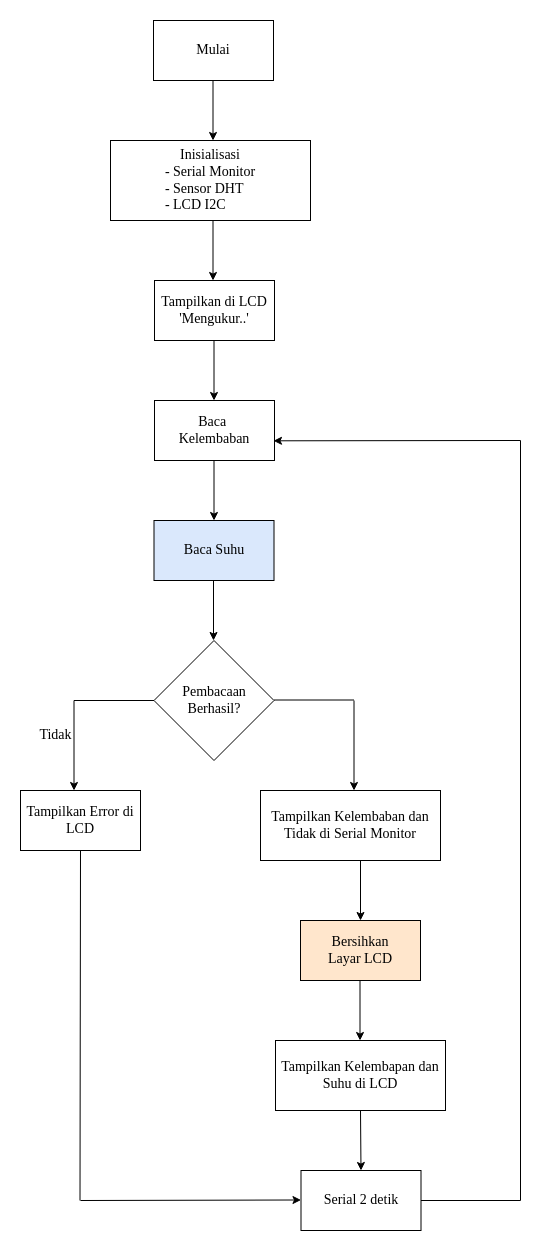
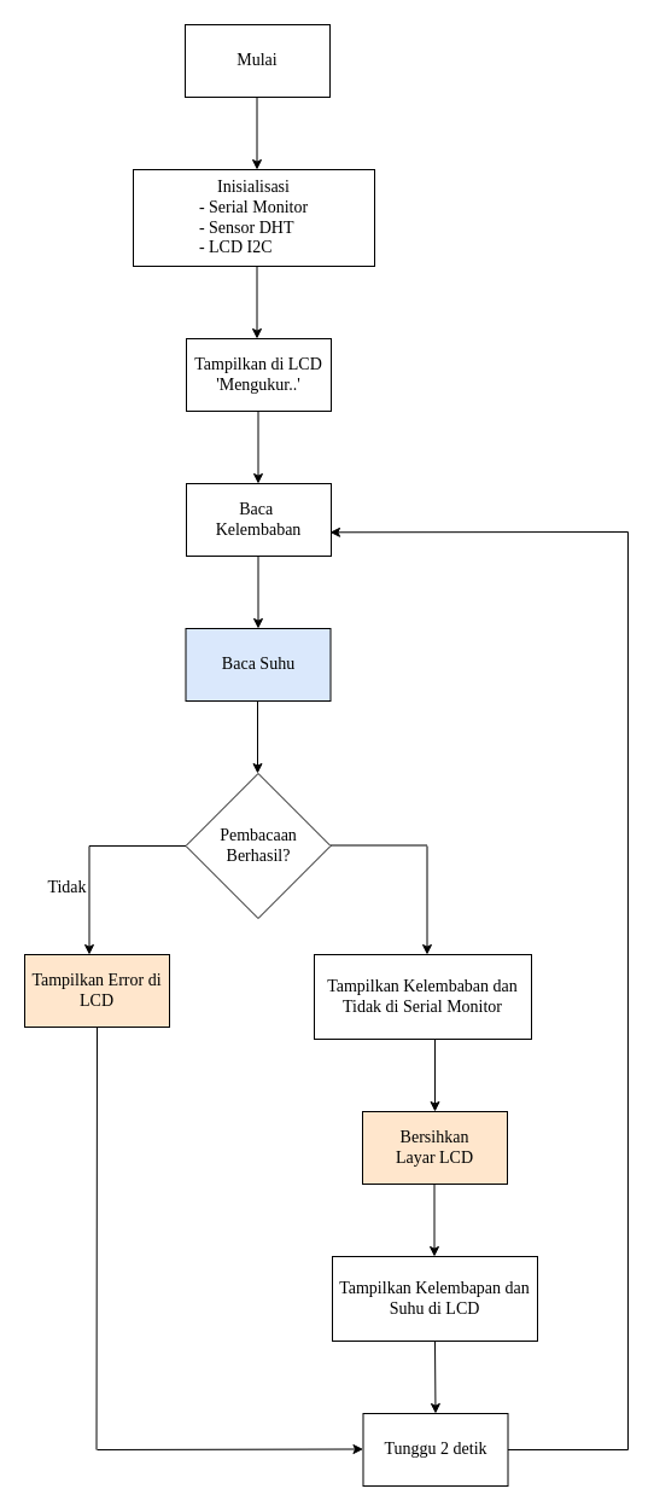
  <mxCell id="0" />
  <mxCell id="1" parent="0" />
  <mxCell id="2" value="&lt;font style=&quot;font-size: 14px;&quot; face=&quot;Comic Sans MS&quot;&gt;Mulai&lt;/font&gt;" style="rounded=0;whiteSpace=wrap;html=1;" vertex="1" parent="1"><mxGeometry x="153" y="20" width="120" height="60" as="geometry" /></mxCell>
  <mxCell id="3" value="" style="endArrow=classic;html=1;rounded=0;exitX=0.5;exitY=1;exitDx=0;exitDy=0;" edge="1" parent="1"><mxGeometry width="50" height="50" relative="1" as="geometry"><mxPoint x="212.5" y="80" as="sourcePoint" /><mxPoint x="212.5" y="140" as="targetPoint" /></mxGeometry></mxCell>
  <mxCell id="4" value="" style="endArrow=classic;html=1;rounded=0;exitX=0.5;exitY=1;exitDx=0;exitDy=0;" edge="1" parent="1"><mxGeometry width="50" height="50" relative="1" as="geometry"><mxPoint x="212.5" y="220" as="sourcePoint" /><mxPoint x="212.5" y="280" as="targetPoint" /></mxGeometry></mxCell>
  <mxCell id="5" value="&lt;font face=&quot;Comic Sans MS&quot;&gt;&lt;span style=&quot;font-size: 14px;&quot;&gt;Tampilkan di LCD&lt;/span&gt;&lt;/font&gt;&lt;div&gt;&lt;font face=&quot;Comic Sans MS&quot;&gt;&lt;span style=&quot;font-size: 14px;&quot;&gt;'Mengukur..'&lt;/span&gt;&lt;/font&gt;&lt;/div&gt;" style="rounded=0;whiteSpace=wrap;html=1;" vertex="1" parent="1"><mxGeometry x="154" y="280" width="120" height="60" as="geometry" /></mxCell>
  <mxCell id="6" value="" style="endArrow=classic;html=1;rounded=0;exitX=0.5;exitY=1;exitDx=0;exitDy=0;" edge="1" parent="1"><mxGeometry width="50" height="50" relative="1" as="geometry"><mxPoint x="213.5" y="340" as="sourcePoint" /><mxPoint x="213.5" y="400" as="targetPoint" /></mxGeometry></mxCell>
  <mxCell id="7" value="&lt;div&gt;&lt;font style=&quot;font-size: 14px;&quot; face=&quot;Comic Sans MS&quot;&gt;&lt;br&gt;&lt;/font&gt;&lt;/div&gt;&lt;font style=&quot;&quot; face=&quot;Comic Sans MS&quot;&gt;&lt;div style=&quot;font-size: 14px;&quot;&gt;&lt;font style=&quot;&quot; face=&quot;Comic Sans MS&quot;&gt;&lt;br&gt;&lt;/font&gt;&lt;/div&gt;&lt;font style=&quot;font-size: 14px;&quot;&gt;Inisialisasi&lt;/font&gt;&lt;/font&gt;&lt;div style=&quot;text-align: left;&quot;&gt;&lt;span style=&quot;background-color: initial; font-family: &amp;quot;Comic Sans MS&amp;quot;; font-size: 14px;&quot;&gt;- Serial Monitor&lt;/span&gt;&lt;/div&gt;&lt;div style=&quot;text-align: left;&quot;&gt;&lt;span style=&quot;background-color: initial; font-family: &amp;quot;Comic Sans MS&amp;quot;; font-size: 14px;&quot;&gt;- Sensor DHT&lt;/span&gt;&lt;/div&gt;&lt;div&gt;&lt;div style=&quot;text-align: left;&quot;&gt;&lt;span style=&quot;background-color: initial; font-family: &amp;quot;Comic Sans MS&amp;quot;; font-size: 14px;&quot;&gt;- LCD I2C&lt;/span&gt;&lt;/div&gt;&lt;div&gt;&lt;div&gt;&lt;div style=&quot;text-align: left;&quot;&gt;&lt;font size=&quot;3&quot;&gt;&lt;br&gt;&lt;/font&gt;&lt;/div&gt;&lt;/div&gt;&lt;div&gt;&lt;div&gt;&lt;br&gt;&lt;/div&gt;&lt;/div&gt;&lt;/div&gt;&lt;/div&gt;" style="rounded=0;whiteSpace=wrap;html=1;" vertex="1" parent="1"><mxGeometry x="110" y="140" width="200" height="80" as="geometry" /></mxCell>
  <mxCell id="8" value="&lt;font face=&quot;Comic Sans MS&quot;&gt;&lt;span style=&quot;font-size: 14px;&quot;&gt;Baca&amp;nbsp;&lt;/span&gt;&lt;/font&gt;&lt;div&gt;&lt;font face=&quot;Comic Sans MS&quot;&gt;&lt;span style=&quot;font-size: 14px;&quot;&gt;Kelembaban&lt;/span&gt;&lt;/font&gt;&lt;/div&gt;" style="rounded=0;whiteSpace=wrap;html=1;" vertex="1" parent="1"><mxGeometry x="154" y="400" width="120" height="60" as="geometry" /></mxCell>
  <mxCell id="9" value="&lt;font face=&quot;Comic Sans MS&quot;&gt;&lt;span style=&quot;font-size: 14px;&quot;&gt;Baca Suhu&lt;/span&gt;&lt;/font&gt;" style="rounded=0;whiteSpace=wrap;html=1;fillColor=#dae8fc;" vertex="1" parent="1"><mxGeometry x="153.5" y="520" width="120" height="60" as="geometry" /></mxCell>
  <mxCell id="10" value="" style="endArrow=classic;html=1;rounded=0;exitX=0.5;exitY=1;exitDx=0;exitDy=0;" edge="1" parent="1"><mxGeometry width="50" height="50" relative="1" as="geometry"><mxPoint x="213" y="580" as="sourcePoint" /><mxPoint x="213" y="640" as="targetPoint" /></mxGeometry></mxCell>
  <mxCell id="11" value="&lt;font style=&quot;font-size: 14px;&quot; face=&quot;Comic Sans MS&quot;&gt;Pembacaan Berhasil?&lt;/font&gt;" style="rhombus;whiteSpace=wrap;html=1;" vertex="1" parent="1"><mxGeometry x="153.5" y="640" width="120" height="120" as="geometry" /></mxCell>
  <mxCell id="12" value="" style="endArrow=classic;html=1;rounded=0;" edge="1" parent="1"><mxGeometry width="50" height="50" relative="1" as="geometry"><mxPoint x="73.5" y="700" as="sourcePoint" /><mxPoint x="73.5" y="790" as="targetPoint" /></mxGeometry></mxCell>
  <mxCell id="13" value="" style="endArrow=none;html=1;rounded=0;entryX=0;entryY=0.5;entryDx=0;entryDy=0;" edge="1" parent="1" target="11"><mxGeometry width="50" height="50" relative="1" as="geometry"><mxPoint x="73.5" y="700" as="sourcePoint" /><mxPoint x="123.5" y="650" as="targetPoint" /></mxGeometry></mxCell>
  <mxCell id="14" value="" style="endArrow=none;html=1;rounded=0;entryX=0;entryY=0.5;entryDx=0;entryDy=0;" edge="1" parent="1"><mxGeometry width="50" height="50" relative="1" as="geometry"><mxPoint x="273.5" y="699.5" as="sourcePoint" /><mxPoint x="353.5" y="699.5" as="targetPoint" /></mxGeometry></mxCell>
  <mxCell id="15" value="" style="endArrow=classic;html=1;rounded=0;" edge="1" parent="1"><mxGeometry width="50" height="50" relative="1" as="geometry"><mxPoint x="353.5" y="700" as="sourcePoint" /><mxPoint x="353.5" y="790" as="targetPoint" /></mxGeometry></mxCell>
  <mxCell id="16" value="" style="endArrow=classic;html=1;rounded=0;exitX=0.5;exitY=1;exitDx=0;exitDy=0;" edge="1" parent="1"><mxGeometry width="50" height="50" relative="1" as="geometry"><mxPoint x="213.5" y="460" as="sourcePoint" /><mxPoint x="213.5" y="520" as="targetPoint" /></mxGeometry></mxCell>
- <mxCell id="17" value="&lt;font face=&quot;Comic Sans MS&quot;&gt;&lt;span style=&quot;font-size: 14px;&quot;&gt;Tampilkan Error di LCD&lt;/span&gt;&lt;/font&gt;" style="rounded=0;whiteSpace=wrap;html=1;" vertex="1" parent="1"><mxGeometry x="20" y="790" width="120" height="60" as="geometry" /></mxCell>
+ <mxCell id="17" value="&lt;font face=&quot;Comic Sans MS&quot;&gt;&lt;span style=&quot;font-size: 14px;&quot;&gt;Tampilkan Error di LCD&lt;/span&gt;&lt;/font&gt;" style="rounded=0;whiteSpace=wrap;html=1;fillColor=#ffe6cc;" vertex="1" parent="1"><mxGeometry x="20" y="790" width="120" height="60" as="geometry" /></mxCell>
  <mxCell id="18" value="&lt;font face=&quot;Comic Sans MS&quot;&gt;&lt;span style=&quot;font-size: 14px;&quot;&gt;Tampilkan Kelembaban dan Tidak di Serial Monitor&lt;/span&gt;&lt;/font&gt;" style="rounded=0;whiteSpace=wrap;html=1;" vertex="1" parent="1"><mxGeometry x="260" y="790" width="180" height="70" as="geometry" /></mxCell>
  <mxCell id="19" value="" style="endArrow=classic;html=1;rounded=0;exitX=0.5;exitY=1;exitDx=0;exitDy=0;" edge="1" parent="1"><mxGeometry width="50" height="50" relative="1" as="geometry"><mxPoint x="360" y="860" as="sourcePoint" /><mxPoint x="360" y="920" as="targetPoint" /></mxGeometry></mxCell>
  <mxCell id="20" value="&lt;font face=&quot;Comic Sans MS&quot;&gt;&lt;span style=&quot;font-size: 14px;&quot;&gt;Bersihkan&lt;/span&gt;&lt;/font&gt;&lt;div&gt;&lt;font face=&quot;Comic Sans MS&quot;&gt;&lt;span style=&quot;font-size: 14px;&quot;&gt;Layar LCD&lt;/span&gt;&lt;/font&gt;&lt;/div&gt;" style="rounded=0;whiteSpace=wrap;html=1;fillColor=#ffe6cc;" vertex="1" parent="1"><mxGeometry x="300" y="920" width="120" height="60" as="geometry" /></mxCell>
  <mxCell id="21" value="" style="endArrow=classic;html=1;rounded=0;exitX=0.5;exitY=1;exitDx=0;exitDy=0;" edge="1" parent="1"><mxGeometry width="50" height="50" relative="1" as="geometry"><mxPoint x="359.5" y="980" as="sourcePoint" /><mxPoint x="359.5" y="1040" as="targetPoint" /></mxGeometry></mxCell>
  <mxCell id="22" value="&lt;font face=&quot;Comic Sans MS&quot;&gt;&lt;span style=&quot;font-size: 14px;&quot;&gt;Tampilkan Kelembapan dan Suhu di LCD&lt;/span&gt;&lt;/font&gt;" style="rounded=0;whiteSpace=wrap;html=1;" vertex="1" parent="1"><mxGeometry x="275" y="1040" width="170" height="70" as="geometry" /></mxCell>
- <mxCell id="23" value="&lt;font face=&quot;Comic Sans MS&quot;&gt;&lt;span style=&quot;font-size: 14px;&quot;&gt;Serial 2 detik&lt;/span&gt;&lt;/font&gt;" style="rounded=0;whiteSpace=wrap;html=1;" vertex="1" parent="1"><mxGeometry x="300.5" y="1170" width="120" height="60" as="geometry" /></mxCell>
+ <mxCell id="23" value="&lt;font face=&quot;Comic Sans MS&quot;&gt;&lt;span style=&quot;font-size: 14px;&quot;&gt;Tunggu 2 detik&lt;/span&gt;&lt;/font&gt;" style="rounded=0;whiteSpace=wrap;html=1;" vertex="1" parent="1"><mxGeometry x="300.5" y="1170" width="120" height="60" as="geometry" /></mxCell>
  <mxCell id="24" value="" style="endArrow=none;html=1;rounded=0;entryX=0.5;entryY=1;entryDx=0;entryDy=0;" edge="1" parent="1" target="17"><mxGeometry width="50" height="50" relative="1" as="geometry"><mxPoint x="79.5" y="1200" as="sourcePoint" /><mxPoint x="79.5" y="1080" as="targetPoint" /></mxGeometry></mxCell>
  <mxCell id="25" value="" style="endArrow=classic;html=1;rounded=0;entryX=0;entryY=1;entryDx=0;entryDy=0;" edge="1" parent="1"><mxGeometry width="50" height="50" relative="1" as="geometry"><mxPoint x="80" y="1200" as="sourcePoint" /><mxPoint x="300.5" y="1199.5" as="targetPoint" /></mxGeometry></mxCell>
  <mxCell id="26" value="" style="endArrow=none;html=1;rounded=0;" edge="1" parent="1"><mxGeometry width="50" height="50" relative="1" as="geometry"><mxPoint x="520" y="1200" as="sourcePoint" /><mxPoint x="520" y="440" as="targetPoint" /></mxGeometry></mxCell>
  <mxCell id="27" value="" style="endArrow=none;html=1;rounded=0;" edge="1" parent="1"><mxGeometry width="50" height="50" relative="1" as="geometry"><mxPoint x="420.5" y="1200" as="sourcePoint" /><mxPoint x="520" y="1200" as="targetPoint" /></mxGeometry></mxCell>
  <mxCell id="28" value="" style="endArrow=classic;html=1;rounded=0;entryX=1.033;entryY=0.622;entryDx=0;entryDy=0;entryPerimeter=0;" edge="1" parent="1"><mxGeometry width="50" height="50" relative="1" as="geometry"><mxPoint x="520" y="440" as="sourcePoint" /><mxPoint x="273" y="440.32" as="targetPoint" /></mxGeometry></mxCell>
  <mxCell id="29" value="" style="endArrow=classic;html=1;rounded=0;entryX=0.5;entryY=0;entryDx=0;entryDy=0;" edge="1" parent="1" target="23"><mxGeometry width="50" height="50" relative="1" as="geometry"><mxPoint x="360" y="1110" as="sourcePoint" /><mxPoint x="410" y="1060" as="targetPoint" /></mxGeometry></mxCell>
  <mxCell id="30" value="&lt;font style=&quot;font-size: 14px;&quot; face=&quot;Comic Sans MS&quot;&gt;Tidak&lt;/font&gt;" style="text;html=1;align=center;verticalAlign=middle;resizable=0;points=[];autosize=1;strokeColor=none;fillColor=none;" vertex="1" parent="1"><mxGeometry x="25" y="720" width="60" height="30" as="geometry" /></mxCell>
